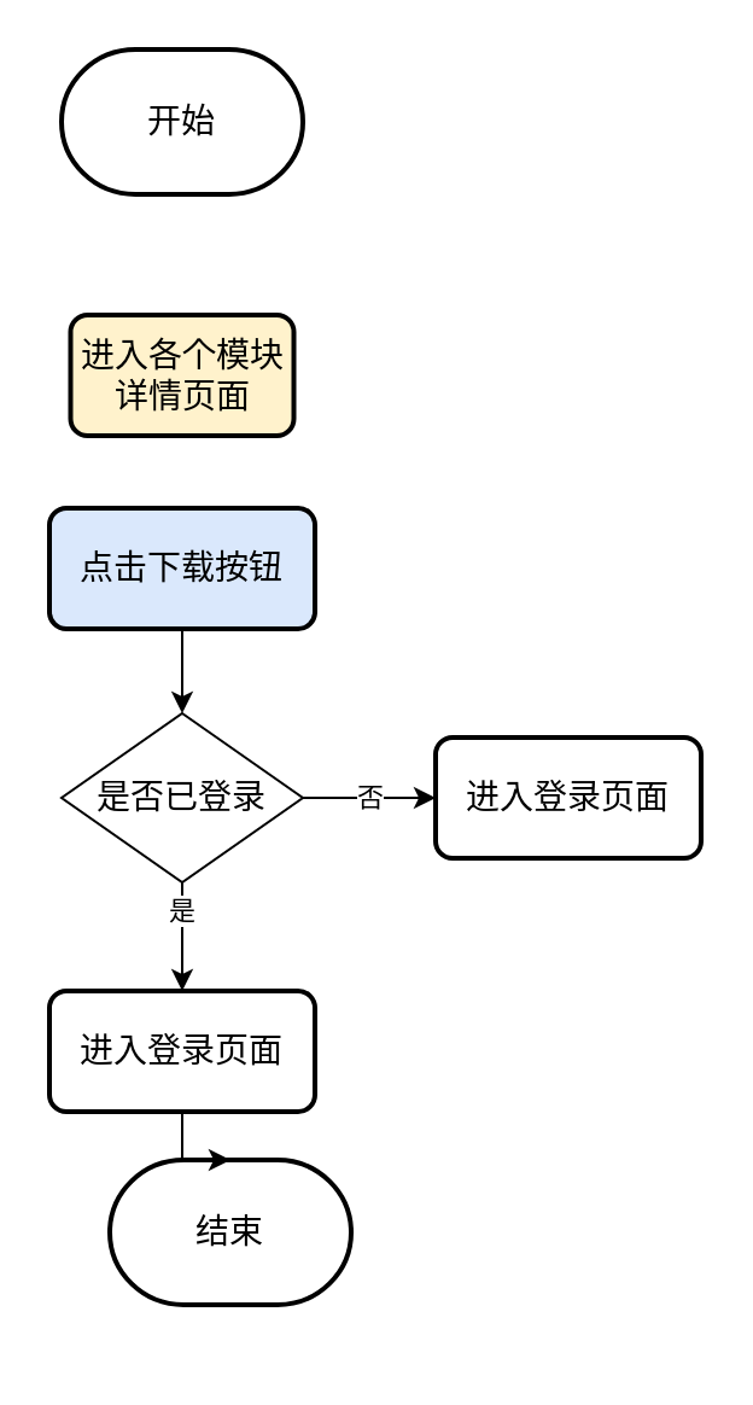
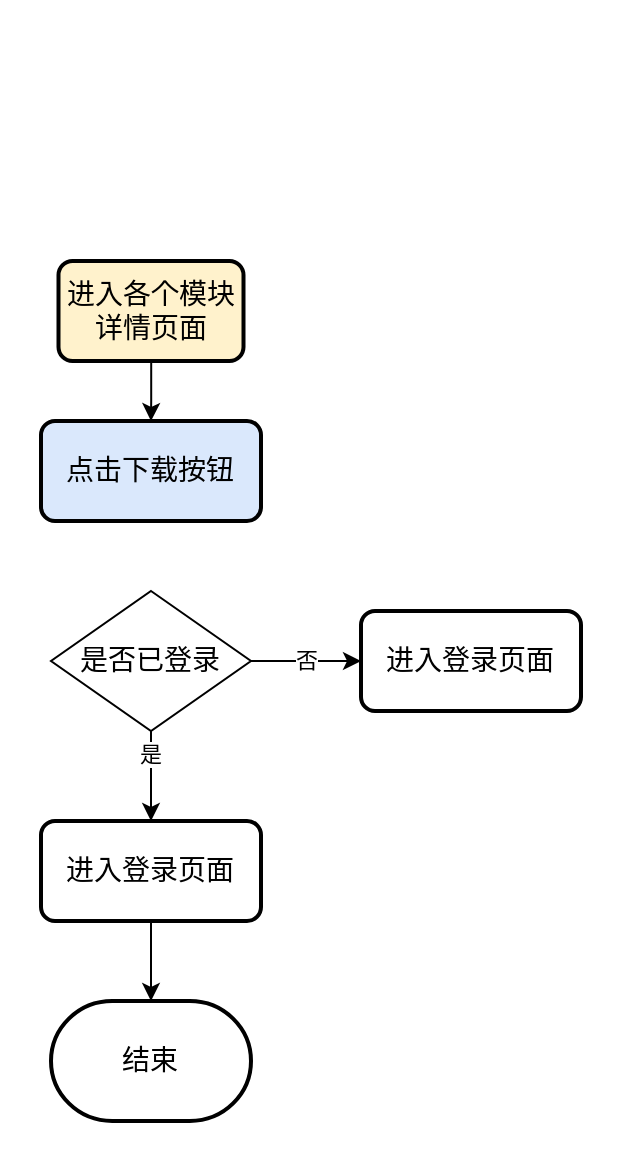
  <mxCell id="0" />
  <mxCell id="1" parent="0" />
- <mxCell id="2" value="开始" style="strokeWidth=2;html=1;shape=mxgraph.flowchart.terminator;whiteSpace=wrap;fontSize=14;" vertex="1" parent="1"><mxGeometry x="25" y="20" width="100" height="60" as="geometry" /></mxCell>
- <mxCell id="3" value="结束" style="strokeWidth=2;html=1;shape=mxgraph.flowchart.terminator;whiteSpace=wrap;fontSize=14;" vertex="1" parent="1"><mxGeometry x="45" y="480" width="100" height="60" as="geometry" /></mxCell>
+ <mxCell id="3" value="结束" style="strokeWidth=2;html=1;shape=mxgraph.flowchart.terminator;whiteSpace=wrap;fontSize=14;" vertex="1" parent="1"><mxGeometry x="25" y="500" width="100" height="60" as="geometry" /></mxCell>
  <mxCell id="4" value="否" style="edgeStyle=orthogonalEdgeStyle;rounded=0;orthogonalLoop=1;jettySize=auto;html=1;" edge="1" parent="1" source="7" target="12"><mxGeometry relative="1" as="geometry" /></mxCell>
  <mxCell id="5" value="" style="edgeStyle=orthogonalEdgeStyle;rounded=0;orthogonalLoop=1;jettySize=auto;html=1;" edge="1" parent="1" source="7" target="14"><mxGeometry relative="1" as="geometry" /></mxCell>
  <mxCell id="6" value="是" style="edgeLabel;html=1;align=center;verticalAlign=middle;resizable=0;points=[];" vertex="1" connectable="0" parent="5"><mxGeometry x="-0.52" y="-1" relative="1" as="geometry"><mxPoint as="offset" /></mxGeometry></mxCell>
  <mxCell id="7" value="是否已登录" style="shape=rhombus;perimeter=rhombusPerimeter;whiteSpace=wrap;html=1;align=center;fontSize=14;" vertex="1" parent="1"><mxGeometry x="25" y="295" width="100" height="70" as="geometry" /></mxCell>
+ <mxCell id="8" value="" style="edgeStyle=orthogonalEdgeStyle;rounded=0;orthogonalLoop=1;jettySize=auto;html=1;" edge="1" parent="1" source="9" target="11"><mxGeometry relative="1" as="geometry" /></mxCell>
  <mxCell id="9" value="进入各个模块详情页面" style="rounded=1;whiteSpace=wrap;html=1;absoluteArcSize=1;arcSize=14;strokeWidth=2;fontSize=14;fillColor=#fff2cc;" vertex="1" parent="1"><mxGeometry x="28.75" y="130" width="92.5" height="50" as="geometry" /></mxCell>
- <mxCell id="10" value="" style="edgeStyle=orthogonalEdgeStyle;rounded=0;orthogonalLoop=1;jettySize=auto;html=1;" edge="1" parent="1" source="11" target="7"><mxGeometry relative="1" as="geometry" /></mxCell>
  <mxCell id="11" value="点击下载按钮" style="rounded=1;whiteSpace=wrap;html=1;absoluteArcSize=1;arcSize=14;strokeWidth=2;fontSize=14;fillColor=#dae8fc;" vertex="1" parent="1"><mxGeometry x="20" y="210" width="110" height="50" as="geometry" /></mxCell>
  <mxCell id="12" value="进入登录页面" style="rounded=1;whiteSpace=wrap;html=1;absoluteArcSize=1;arcSize=14;strokeWidth=2;fontSize=14;" vertex="1" parent="1"><mxGeometry x="180" y="305" width="110" height="50" as="geometry" /></mxCell>
  <mxCell id="13" value="" style="edgeStyle=orthogonalEdgeStyle;rounded=0;orthogonalLoop=1;jettySize=auto;html=1;" edge="1" parent="1" source="14" target="3"><mxGeometry relative="1" as="geometry" /></mxCell>
  <mxCell id="14" value="进入登录页面" style="rounded=1;whiteSpace=wrap;html=1;absoluteArcSize=1;arcSize=14;strokeWidth=2;fontSize=14;" vertex="1" parent="1"><mxGeometry x="20" y="410" width="110" height="50" as="geometry" /></mxCell>
